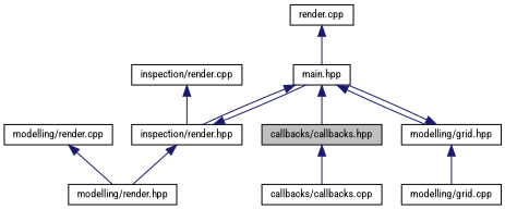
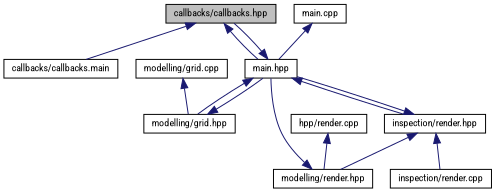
  digraph {
    fontname="Roboto Condensed"
    node [color=black fillcolor=white fontname="Roboto Condensed" fontsize=10 shape=record style=filled]
    edge [color=midnightblue dir=back fontname="Roboto Condensed" fontsize=10 labelfontname=Helvetica labelfontsize=10 style=solid]
    n1 [fillcolor=grey75 fontcolor=black height=0.2 label="callbacks/callbacks.hpp" width=0.4]
-   n2 [height=0.2 label="callbacks/callbacks.cpp" width=0.4]
+   n2 [height=0.2 label="callbacks/callbacks.main" width=0.4]
    n3 [height=0.2 label="main.hpp" width=0.4]
    n4 [height=0.2 label="modelling/grid.hpp" width=0.4]
    n5 [height=0.2 label="inspection/render.hpp" width=0.4]
    n6 [height=0.2 label="modelling/grid.cpp" width=0.4]
    n7 [height=0.2 label="modelling/render.hpp" width=0.4]
    n8 [height=0.2 label="inspection/render.cpp" width=0.4]
-   n9 [height=0.2 label="render.cpp" width=0.4]
-   n10 [height=0.2 label="modelling/render.cpp" width=0.4]
+   n9 [height=0.2 label="main.cpp" width=0.4]
+   n10 [height=0.2 label="hpp/render.cpp" width=0.4]
    n1 -> n2
+   n1 -> n3
    n3 -> n1
    n3 -> n4
    n3 -> n5
    n4 -> n3
-   n4 -> n6
+   n6 -> n4
    n5 -> n3
    n5 -> n7
-   n8 -> n5
+   n5 -> n8
+   n7 -> n3
    n9 -> n3
    n10 -> n7
  }
